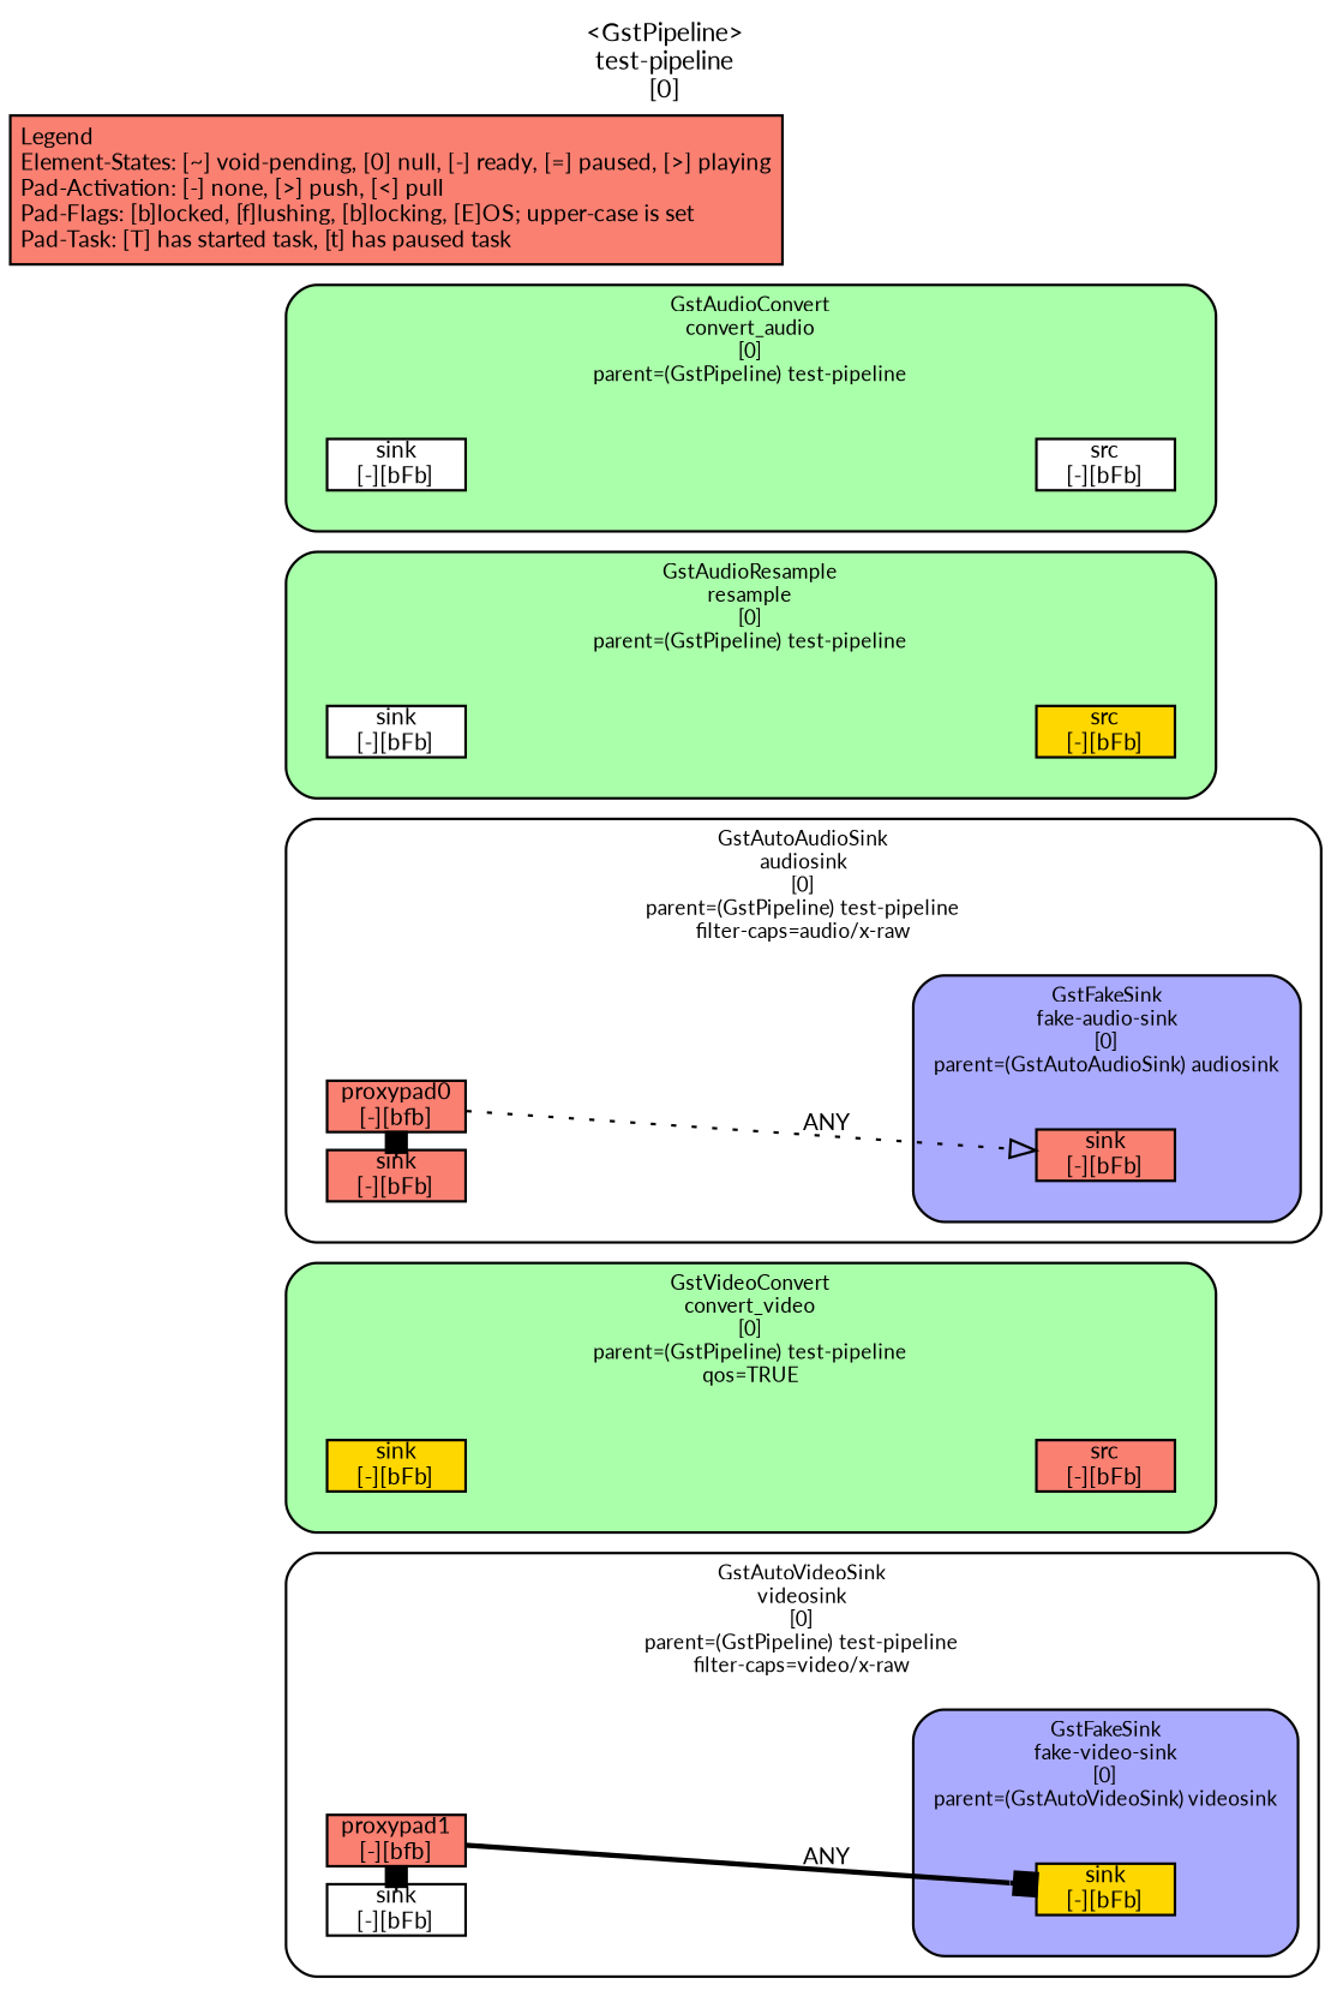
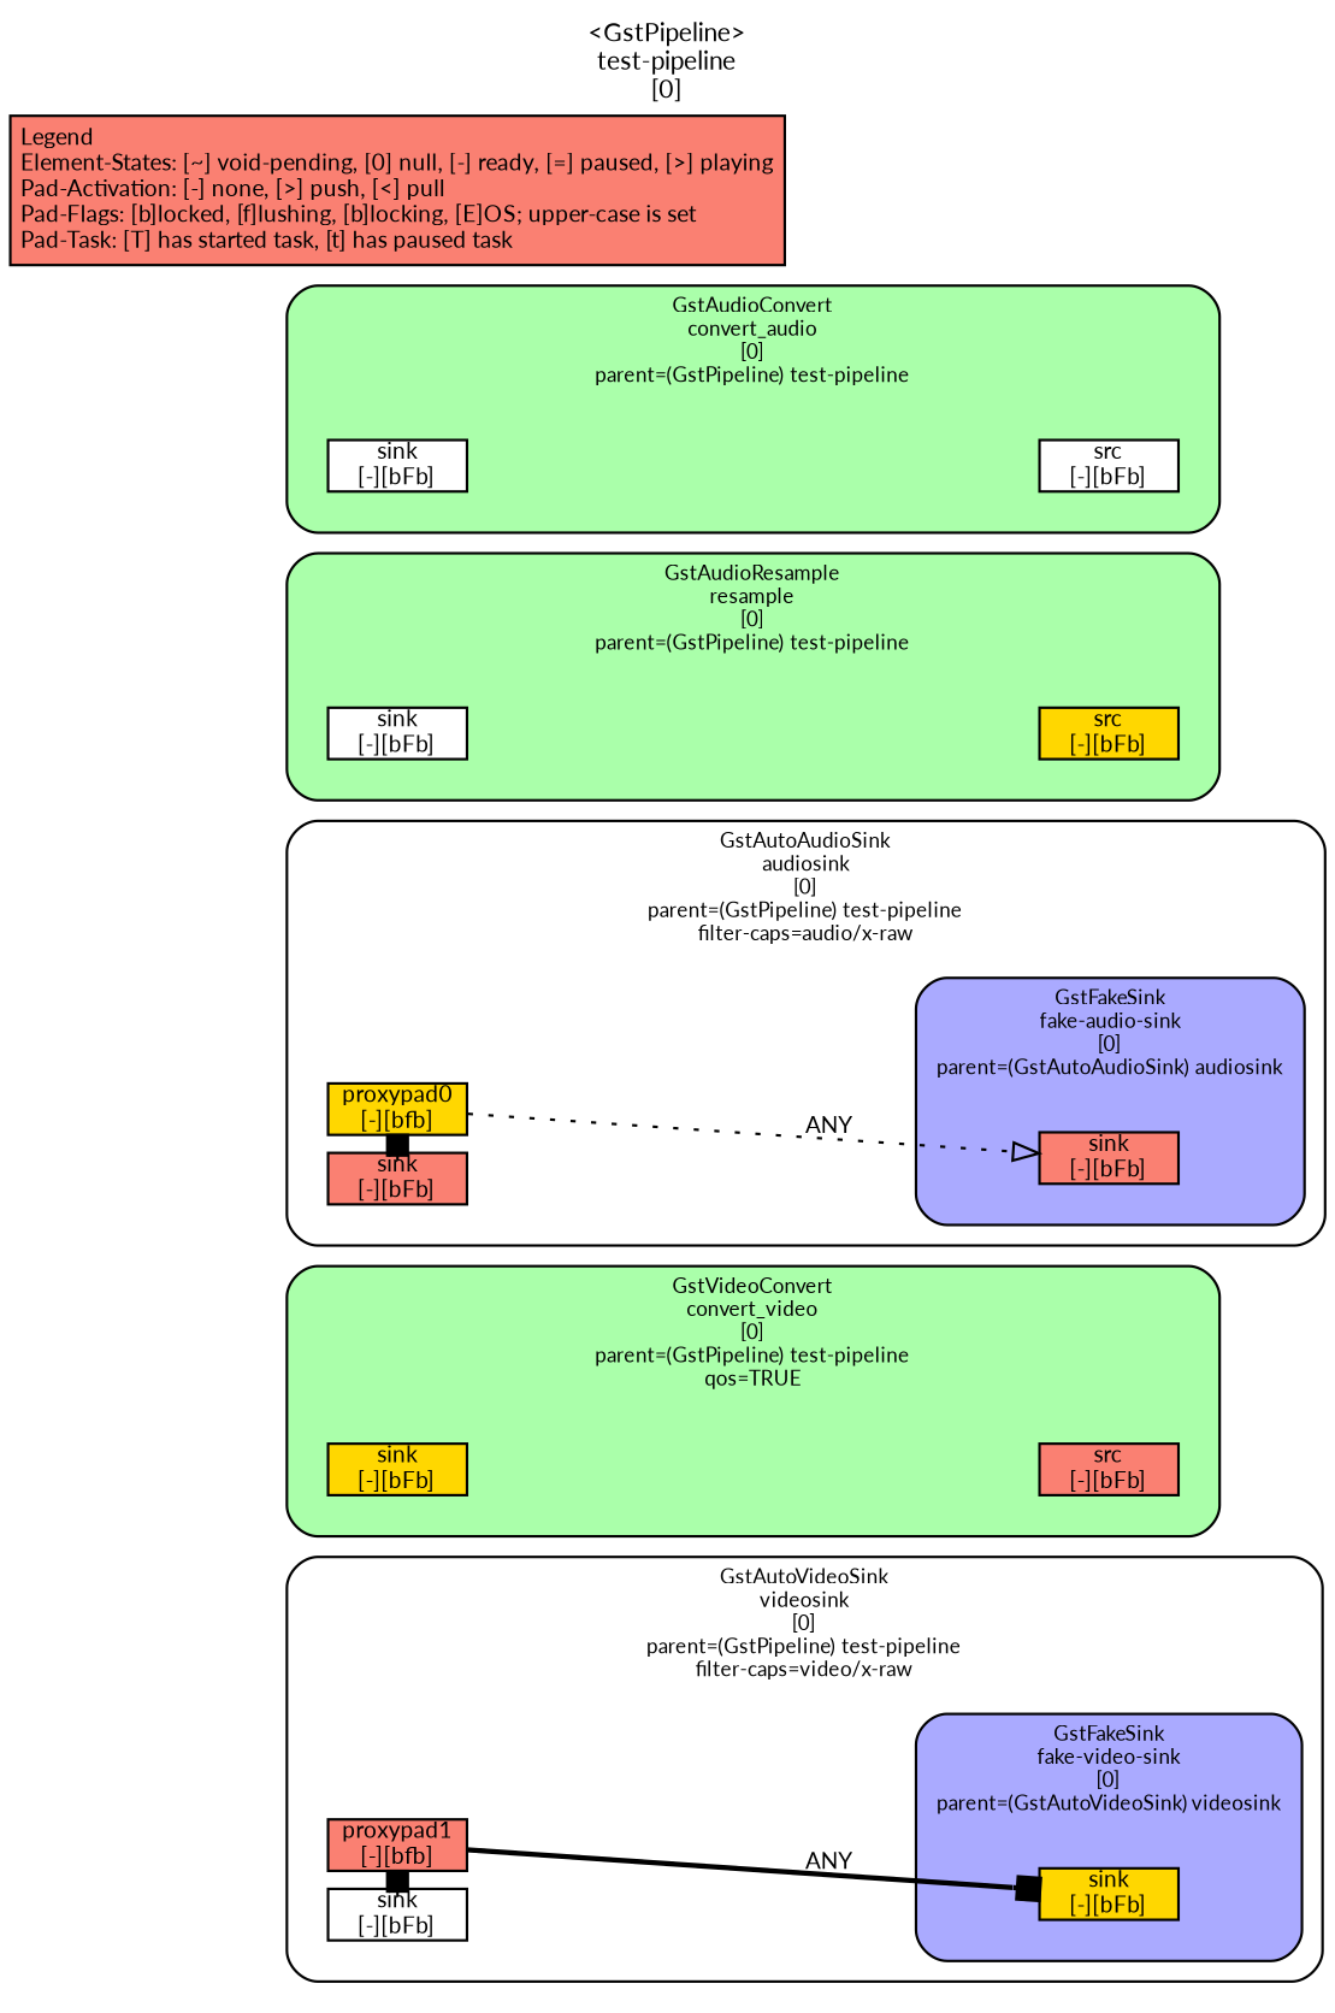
  digraph {
    fontname=Lato
    fontsize=10
    label="<GstPipeline>\ntest-pipeline\n[0]"
    labelloc=t
    nodesep=.1
    rankdir=LR
    ranksep=.2
    node [color=black fillcolor=salmon fontname=Lato fontsize=9 margin="0.0,0.0" shape=box style="filled,solid"]
    edge [fontname=Lato fontsize=9 labelfontsize=6 style=invis]
    n1 [height=0.2 label="proxypad1\n[-][bfb]"]
    n2 [fillcolor=white height=0.2 label="sink\n[-][bFb]"]
    n3 [fillcolor=gold height=0.2 label="sink\n[-][bFb]"]
    n4 [fillcolor=gold height=0.2 label="sink\n[-][bFb]"]
    n5 [height=0.2 label="src\n[-][bFb]"]
-   n6 [height=0.2 label="proxypad0\n[-][bfb]"]
+   n6 [fillcolor=gold height=0.2 label="proxypad0\n[-][bfb]"]
    n7 [height=0.2 label="sink\n[-][bFb]"]
    n8 [height=0.2 label="sink\n[-][bFb]"]
    n9 [fillcolor=white height=0.2 label="sink\n[-][bFb]"]
    n10 [fillcolor=gold height=0.2 label="src\n[-][bFb]"]
    n11 [fillcolor=white height=0.2 label="sink\n[-][bFb]"]
    n12 [fillcolor=white height=0.2 label="src\n[-][bFb]"]
    n13 [label="Legend\lElement-States: [~] void-pending, [0] null, [-] ready, [=] paused, [>] playing\lPad-Activation: [-] none, [>] push, [<] pull\lPad-Flags: [b]locked, [f]lushing, [b]locking, [E]OS; upper-case is set\lPad-Task: [T] has started task, [t] has paused task\l" margin="0.05,0.05" style=filled color=""]
    subgraph cluster_1 {
      color=black
      fillcolor="#ffffff"
      fontsize=8
      label="GstAutoVideoSink\nvideosink\n[0]\nparent=(GstPipeline) test-pipeline\nfilter-caps=video/x-raw"
      style="filled,rounded"
      subgraph cluster_2 {
        color=black
        fillcolor="#ffffff"
        fontsize=8
        label=""
        style=invis
        n1
        n2
      }
      subgraph cluster_3 {
        color=black
        fillcolor="#aaaaff"
        fontsize=8
        label="GstFakeSink\nfake-video-sink\n[0]\nparent=(GstAutoVideoSink) videosink"
        style="filled,rounded"
        subgraph cluster_4 {
          color=black
          fillcolor="#aaaaff"
          fontsize=8
          label=""
          style=invis
          n3
        }
      }
    }
    subgraph cluster_5 {
      color=black
      fillcolor="#aaffaa"
      fontsize=8
      label="GstVideoConvert\nconvert_video\n[0]\nparent=(GstPipeline) test-pipeline\nqos=TRUE"
      style="filled,rounded"
      subgraph cluster_6 {
        color=black
        fillcolor="#aaffaa"
        fontsize=8
        label=""
        style=invis
        n4
      }
      subgraph cluster_7 {
        color=black
        fillcolor="#aaffaa"
        fontsize=8
        label=""
        style=invis
        n5
      }
    }
    subgraph cluster_8 {
      color=black
      fillcolor="#ffffff"
      fontsize=8
      label="GstAutoAudioSink\naudiosink\n[0]\nparent=(GstPipeline) test-pipeline\nfilter-caps=audio/x-raw"
      style="filled,rounded"
      subgraph cluster_9 {
        color=black
        fillcolor="#ffffff"
        fontsize=8
        label=""
        style=invis
        n6
        n7
      }
      subgraph cluster_10 {
        color=black
        fillcolor="#aaaaff"
        fontsize=8
        label="GstFakeSink\nfake-audio-sink\n[0]\nparent=(GstAutoAudioSink) audiosink"
        style="filled,rounded"
        subgraph cluster_11 {
          color=black
          fillcolor="#aaaaff"
          fontsize=8
          label=""
          style=invis
          n8
        }
      }
    }
    subgraph cluster_12 {
      color=black
      fillcolor="#aaffaa"
      fontsize=8
      label="GstAudioResample\nresample\n[0]\nparent=(GstPipeline) test-pipeline"
      style="filled,rounded"
      subgraph cluster_13 {
        color=black
        fillcolor="#aaffaa"
        fontsize=8
        label=""
        style=invis
        n9
      }
      subgraph cluster_14 {
        color=black
        fillcolor="#aaffaa"
        fontsize=8
        label=""
        style=invis
        n10
      }
    }
    subgraph cluster_15 {
      color=black
      fillcolor="#aaffaa"
      fontsize=8
      label="GstAudioConvert\nconvert_audio\n[0]\nparent=(GstPipeline) test-pipeline"
      style="filled,rounded"
      subgraph cluster_16 {
        color=black
        fillcolor="#aaffaa"
        fontsize=8
        label=""
        style=invis
        n11
      }
      subgraph cluster_17 {
        color=black
        fillcolor="#aaffaa"
        fontsize=8
        label=""
        style=invis
        n12
      }
    }
    subgraph cluster_18 {
      color=black
      fillcolor="#ffffff"
      fontsize=8
      label="GstURIDecodeBin\nsource\n[0]\nparent=(GstPipeline) test-pipeline\ncaps=video/x-raw(ANY); audio/x-raw(ANY); text/x-raw(ANY); subpicture/x-dvd; subpictur…"
      style="filled,rounded"
    }
    n1 -> n3 [label=ANY style=bold arrowhead=box]
    n2 -> n1 [minlen=0 style=dotted arrowhead=box]
    n4 -> n5
    n6 -> n8 [label=ANY style=dotted arrowhead=onormal]
    n7 -> n6 [minlen=0 style=dashed arrowhead=box]
    n9 -> n10
    n11 -> n12
  }
